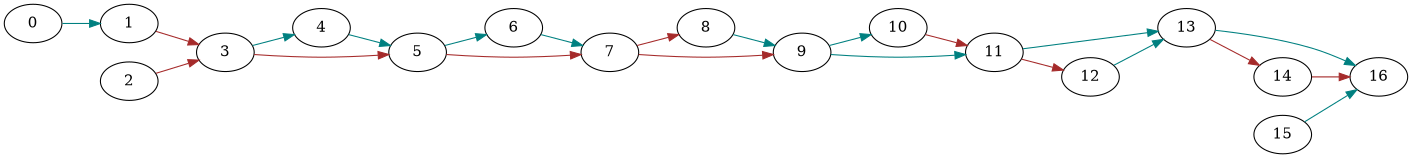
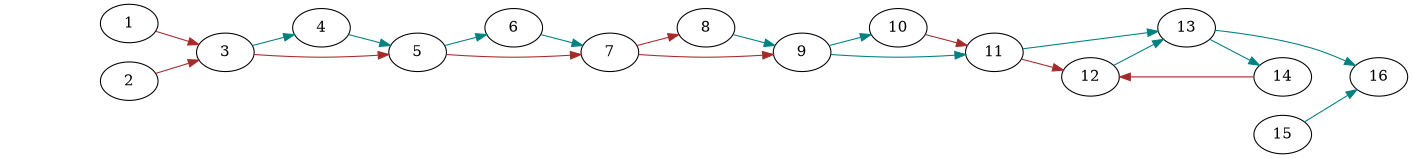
  digraph {
    rankdir=LR
    edge [color=teal]
-   0
    1
    3
    15
    16
    2
    4
    5
    6
    7
    8
    9
    10
    11
    12
    13
    14
-   0 -> 1
    1 -> 3 [color=brown]
    3 -> 4
    3 -> 5 [color=brown]
    15 -> 16
    2 -> 3 [color=brown]
    4 -> 5
    5 -> 6
    5 -> 7 [color=brown]
    6 -> 7
    7 -> 8 [color=brown]
    7 -> 9 [color=brown]
    8 -> 9
    9 -> 10
    9 -> 11
    10 -> 11 [color=brown]
    11 -> 12 [color=brown]
    11 -> 13
    12 -> 13
    13 -> 16
-   13 -> 14 [color=brown]
-   14 -> 16 [color=brown]
+   13 -> 14
+   14 -> 12 [color=brown]
  }
